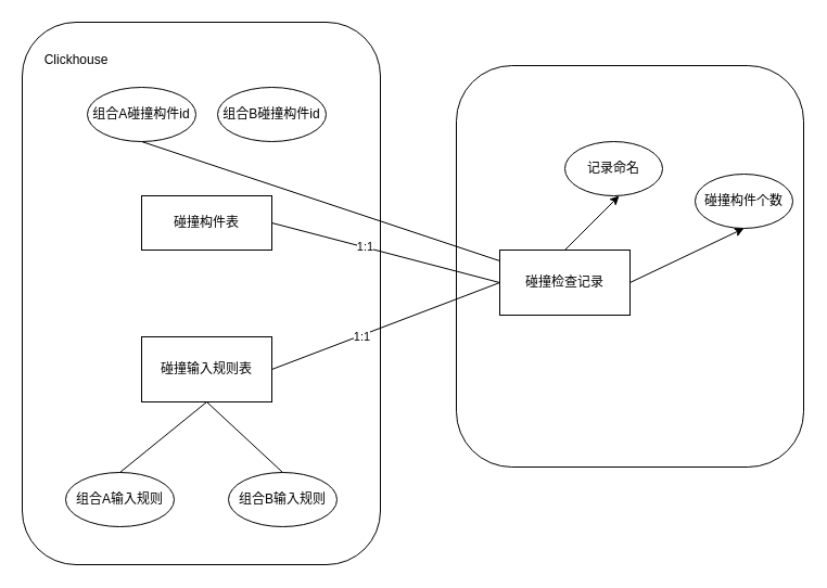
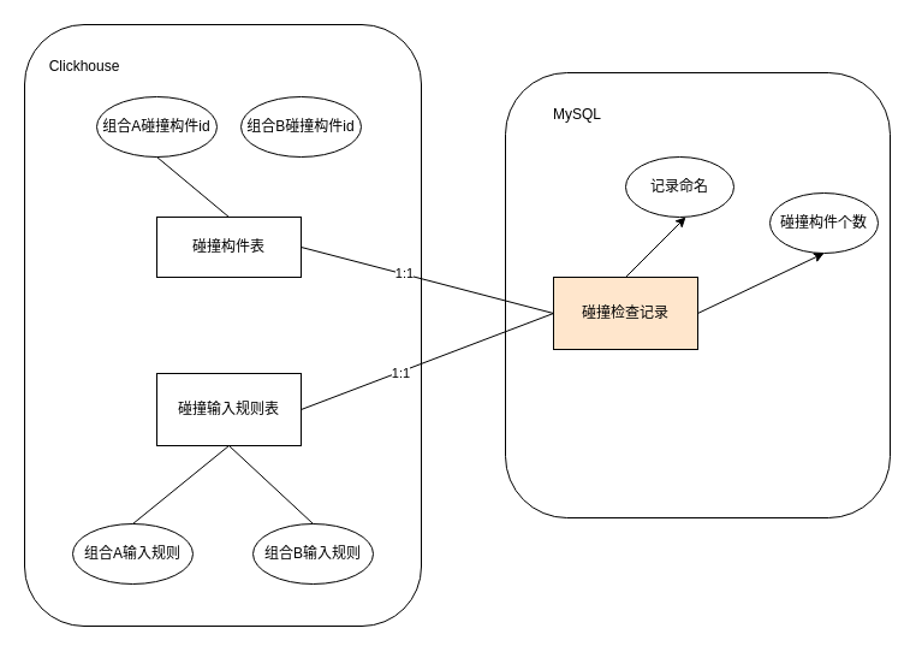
  <mxCell id="0" />
  <mxCell id="1" parent="0" />
  <mxCell id="2" value="" style="rounded=1;whiteSpace=wrap;html=1;arcSize=16;" vertex="1" parent="1"><mxGeometry x="420" y="60" width="320" height="370" as="geometry" /></mxCell>
  <mxCell id="3" value="" style="rounded=1;whiteSpace=wrap;html=1;" vertex="1" parent="1"><mxGeometry x="20" y="20" width="330" height="500" as="geometry" /></mxCell>
  <mxCell id="4" value="碰撞构件表" style="rounded=0;whiteSpace=wrap;html=1;" vertex="1" parent="1"><mxGeometry x="130" y="180" width="120" height="50" as="geometry" /></mxCell>
  <mxCell id="5" value="碰撞输入规则表" style="rounded=0;whiteSpace=wrap;html=1;" vertex="1" parent="1"><mxGeometry x="130" y="310" width="120" height="60" as="geometry" /></mxCell>
- <mxCell id="6" value="碰撞检查记录" style="rounded=0;whiteSpace=wrap;html=1;" vertex="1" parent="1"><mxGeometry x="460" y="230" width="120" height="60" as="geometry" /></mxCell>
+ <mxCell id="6" value="碰撞检查记录" style="rounded=0;whiteSpace=wrap;html=1;fillColor=#ffe6cc;" vertex="1" parent="1"><mxGeometry x="460" y="230" width="120" height="60" as="geometry" /></mxCell>
  <mxCell id="7" value="记录命名" style="ellipse;whiteSpace=wrap;html=1;" vertex="1" parent="1"><mxGeometry x="520" y="130" width="90" height="50" as="geometry" /></mxCell>
  <mxCell id="8" value="碰撞构件个数" style="ellipse;whiteSpace=wrap;html=1;" vertex="1" parent="1"><mxGeometry x="640" y="160" width="90" height="50" as="geometry" /></mxCell>
  <mxCell id="9" value="" style="endArrow=classic;html=1;rounded=0;" edge="1" parent="1"><mxGeometry width="50" height="50" relative="1" as="geometry"><mxPoint x="520" y="230" as="sourcePoint" /><mxPoint x="570" y="180" as="targetPoint" /></mxGeometry></mxCell>
  <mxCell id="10" value="" style="endArrow=classic;html=1;rounded=0;entryX=0.5;entryY=1;entryDx=0;entryDy=0;" edge="1" parent="1" target="8"><mxGeometry width="50" height="50" relative="1" as="geometry"><mxPoint x="580" y="260" as="sourcePoint" /><mxPoint x="630" y="210" as="targetPoint" /></mxGeometry></mxCell>
  <mxCell id="11" value="" style="endArrow=none;html=1;rounded=0;exitX=1;exitY=0.5;exitDx=0;exitDy=0;entryX=0;entryY=0.5;entryDx=0;entryDy=0;" edge="1" parent="1" source="4" target="6"><mxGeometry width="50" height="50" relative="1" as="geometry"><mxPoint x="270" y="220" as="sourcePoint" /><mxPoint x="340" y="230" as="targetPoint" /></mxGeometry></mxCell>
  <mxCell id="12" value="1:1" style="edgeLabel;html=1;align=center;verticalAlign=middle;resizable=0;points=[];" vertex="1" connectable="0" parent="11"><mxGeometry x="-0.193" y="1" relative="1" as="geometry"><mxPoint as="offset" /></mxGeometry></mxCell>
  <mxCell id="13" value="" style="endArrow=none;html=1;rounded=0;entryX=0;entryY=0.5;entryDx=0;entryDy=0;exitX=1;exitY=0.5;exitDx=0;exitDy=0;" edge="1" parent="1" source="5" target="6"><mxGeometry width="50" height="50" relative="1" as="geometry"><mxPoint x="260" y="350" as="sourcePoint" /><mxPoint x="310" y="300" as="targetPoint" /></mxGeometry></mxCell>
  <mxCell id="14" value="1:1" style="edgeLabel;html=1;align=center;verticalAlign=middle;resizable=0;points=[];" vertex="1" connectable="0" parent="13"><mxGeometry x="-0.215" y="-2" relative="1" as="geometry"><mxPoint y="-1" as="offset" /></mxGeometry></mxCell>
  <mxCell id="15" value="组合A碰撞构件id" style="ellipse;whiteSpace=wrap;html=1;" vertex="1" parent="1"><mxGeometry x="80" y="80" width="100" height="50" as="geometry" /></mxCell>
- <mxCell id="16" value="" style="endArrow=none;html=1;rounded=0;exitX=0.5;exitY=1;exitDx=0;exitDy=0;" edge="1" parent="1" source="15" target="6"><mxGeometry width="50" height="50" relative="1" as="geometry"><mxPoint x="200" y="140" as="sourcePoint" /><mxPoint x="250" y="90" as="targetPoint" /></mxGeometry></mxCell>
+ <mxCell id="16" value="" style="endArrow=none;html=1;rounded=0;exitX=0.5;exitY=1;exitDx=0;exitDy=0;entryX=0.5;entryY=0;entryDx=0;entryDy=0;" edge="1" parent="1" source="15" target="4"><mxGeometry width="50" height="50" relative="1" as="geometry"><mxPoint x="200" y="140" as="sourcePoint" /><mxPoint x="250" y="90" as="targetPoint" /></mxGeometry></mxCell>
  <mxCell id="17" value="组合B碰撞构件id" style="ellipse;whiteSpace=wrap;html=1;" vertex="1" parent="1"><mxGeometry x="200" y="80" width="100" height="50" as="geometry" /></mxCell>
  <mxCell id="18" value="组合A输入规则" style="ellipse;whiteSpace=wrap;html=1;" vertex="1" parent="1"><mxGeometry x="60" y="435" width="100" height="50" as="geometry" /></mxCell>
  <mxCell id="19" value="组合B输入规则" style="ellipse;whiteSpace=wrap;html=1;" vertex="1" parent="1"><mxGeometry x="210" y="435" width="100" height="50" as="geometry" /></mxCell>
  <mxCell id="20" value="" style="endArrow=none;html=1;rounded=0;entryX=0.5;entryY=1;entryDx=0;entryDy=0;exitX=0.5;exitY=0;exitDx=0;exitDy=0;" edge="1" parent="1" source="18" target="5"><mxGeometry width="50" height="50" relative="1" as="geometry"><mxPoint x="110" y="440" as="sourcePoint" /><mxPoint x="160" y="390" as="targetPoint" /></mxGeometry></mxCell>
  <mxCell id="21" value="" style="endArrow=none;html=1;rounded=0;entryX=0.5;entryY=1;entryDx=0;entryDy=0;exitX=0.5;exitY=0;exitDx=0;exitDy=0;" edge="1" parent="1" source="19" target="5"><mxGeometry width="50" height="50" relative="1" as="geometry"><mxPoint x="170" y="455" as="sourcePoint" /><mxPoint x="250" y="390" as="targetPoint" /></mxGeometry></mxCell>
  <mxCell id="22" value="Clickhouse" style="text;html=1;align=center;verticalAlign=middle;whiteSpace=wrap;rounded=0;" vertex="1" parent="1"><mxGeometry x="40" y="40" width="60" height="30" as="geometry" /></mxCell>
+ <mxCell id="23" value="MySQL" style="text;html=1;align=center;verticalAlign=middle;whiteSpace=wrap;rounded=0;" vertex="1" parent="1"><mxGeometry x="450" y="80" width="60" height="30" as="geometry" /></mxCell>
